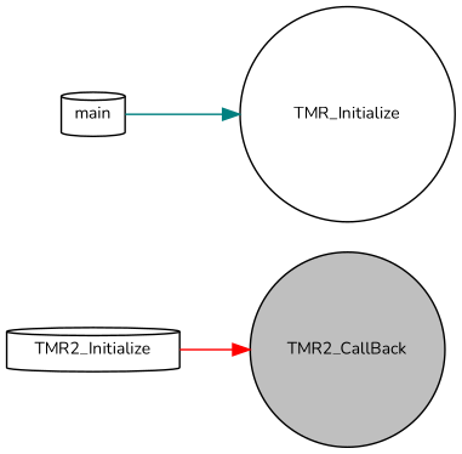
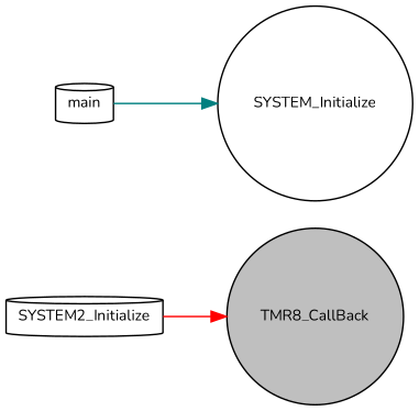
  digraph {
    fontname=Nunito
    rankdir=RL
    node [color=black fillcolor=white fontname=Nunito fontsize=10 shape=circle style=filled]
    edge [dir=back fontname=Nunito fontsize=10 labelfontname=Helvetica labelfontsize=10 style=solid]
-   n1 [fillcolor=grey75 fontcolor=black height=0.2 label=TMR2_CallBack width=0.4]
-   n2 [height=0.2 label=TMR2_Initialize shape=cylinder width=0.4]
-   n3 [height=0.2 label=TMR_Initialize width=0.4]
+   n1 [fillcolor=grey75 fontcolor=black height=0.2 label=TMR8_CallBack width=0.4]
+   n2 [height=0.2 label=SYSTEM2_Initialize shape=cylinder width=0.4]
+   n3 [height=0.2 label=SYSTEM_Initialize width=0.4]
    n4 [height=0.2 label=main shape=cylinder width=0.4]
    n1 -> n2 [color=red]
    n3 -> n4 [color=teal]
  }
